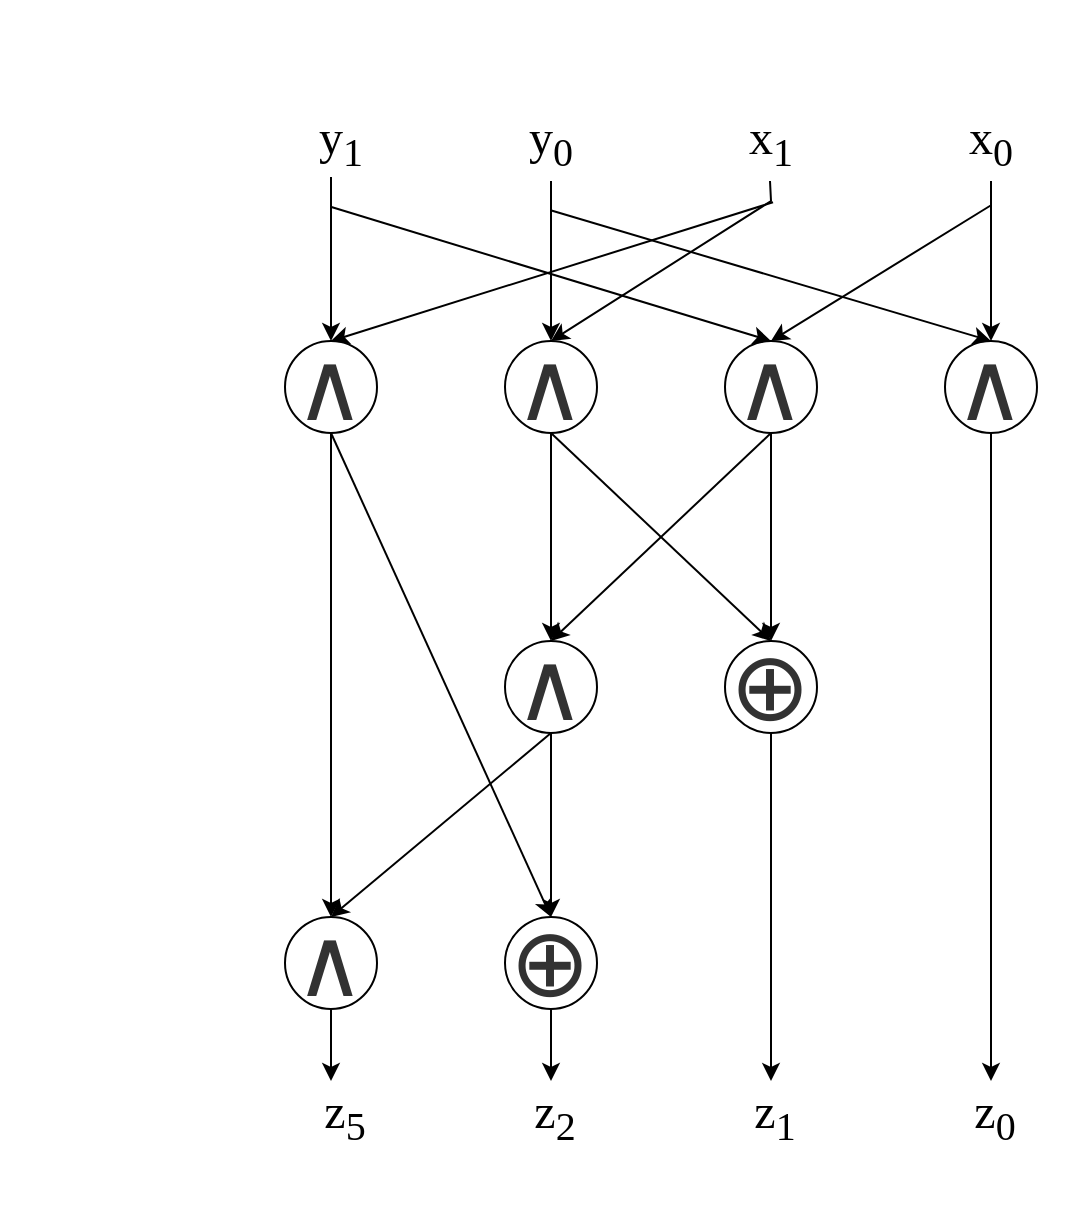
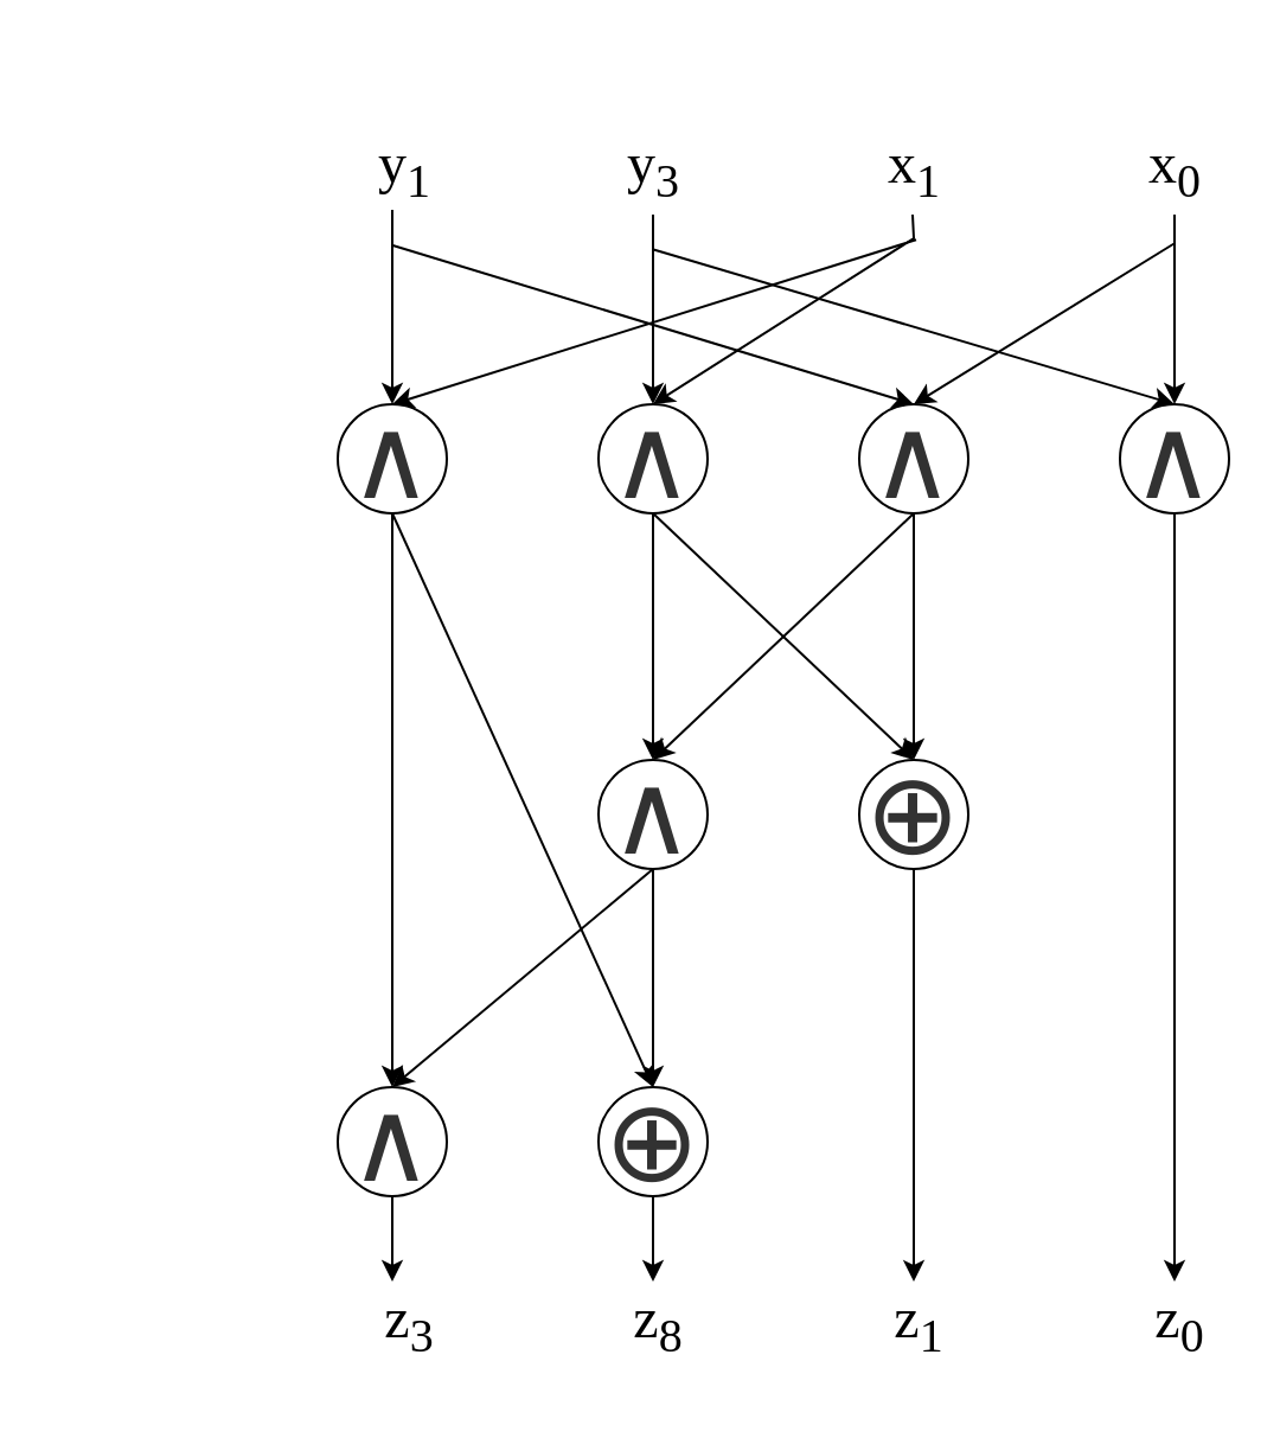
  <mxCell id="0" />
  <mxCell id="1" parent="0" />
  <mxCell id="2" style="edgeStyle=orthogonalEdgeStyle;rounded=0;html=1;exitX=0;exitY=0.5;exitPerimeter=0;entryX=0;entryY=0.5;entryPerimeter=0;labelBackgroundColor=none;startArrow=none;startFill=0;startSize=5;endArrow=none;endFill=0;endSize=5;jettySize=auto;orthogonalLoop=1;strokeWidth=1;fontFamily=Verdana;fontSize=12" edge="1" parent="1"><mxGeometry relative="1" as="geometry"><Array as="points"><mxPoint x="190" y="350" /><mxPoint x="20" y="350" /></Array><mxPoint x="20" y="250" as="targetPoint" /></mxGeometry></mxCell>
  <mxCell id="3" style="edgeStyle=orthogonalEdgeStyle;rounded=0;html=1;exitX=0;exitY=0.5;exitPerimeter=0;entryX=0;entryY=0.5;entryPerimeter=0;labelBackgroundColor=none;startArrow=none;startFill=0;startSize=5;endArrow=none;endFill=0;endSize=5;jettySize=auto;orthogonalLoop=1;strokeWidth=1;fontFamily=Verdana;fontSize=12" edge="1" parent="1"><mxGeometry relative="1" as="geometry"><Array as="points"><mxPoint x="430" y="350" /><mxPoint x="20" y="350" /></Array><mxPoint x="20" y="250" as="targetPoint" /></mxGeometry></mxCell>
  <mxCell id="4" style="edgeStyle=orthogonalEdgeStyle;rounded=0;orthogonalLoop=1;jettySize=auto;html=1;exitX=0.5;exitY=1;exitDx=0;exitDy=0;fontSize=48;" edge="1" parent="1" source="5" target="19"><mxGeometry relative="1" as="geometry" /></mxCell>
  <mxCell id="5" value="&lt;span style=&quot;color: rgb(50 , 50 , 50) ; background-color: rgba(255 , 255 , 255 , 0.01)&quot;&gt;&lt;font style=&quot;font-size: 48px&quot;&gt;∧&lt;/font&gt;&lt;/span&gt;" style="ellipse;whiteSpace=wrap;html=1;aspect=fixed;" vertex="1" parent="1"><mxGeometry x="142" y="170" width="46" height="46" as="geometry" /></mxCell>
  <mxCell id="6" style="edgeStyle=orthogonalEdgeStyle;rounded=0;orthogonalLoop=1;jettySize=auto;html=1;fontFamily=Times New Roman;fontSize=11;" edge="1" parent="1" source="7"><mxGeometry relative="1" as="geometry"><mxPoint x="385" y="540" as="targetPoint" /></mxGeometry></mxCell>
  <mxCell id="7" value="&lt;span style=&quot;color: rgb(50 , 50 , 50) ; background-color: rgba(255 , 255 , 255 , 0.01)&quot;&gt;&lt;font style=&quot;font-size: 48px&quot;&gt;⊕&lt;/font&gt;&lt;/span&gt;" style="ellipse;whiteSpace=wrap;html=1;aspect=fixed;" vertex="1" parent="1"><mxGeometry x="362" y="320" width="46" height="46" as="geometry" /></mxCell>
  <mxCell id="8" style="edgeStyle=orthogonalEdgeStyle;rounded=0;orthogonalLoop=1;jettySize=auto;html=1;exitX=0.5;exitY=1;exitDx=0;exitDy=0;fontSize=48;entryX=0.5;entryY=0;entryDx=0;entryDy=0;" edge="1" parent="1" source="9" target="15"><mxGeometry relative="1" as="geometry"><mxPoint x="275" y="308" as="targetPoint" /></mxGeometry></mxCell>
  <mxCell id="9" value="&lt;span style=&quot;color: rgb(50 , 50 , 50) ; background-color: rgba(255 , 255 , 255 , 0.01)&quot;&gt;&lt;font style=&quot;font-size: 48px&quot;&gt;∧&lt;/font&gt;&lt;/span&gt;" style="ellipse;whiteSpace=wrap;html=1;aspect=fixed;" vertex="1" parent="1"><mxGeometry x="252" y="170" width="46" height="46" as="geometry" /></mxCell>
  <mxCell id="10" style="edgeStyle=orthogonalEdgeStyle;rounded=0;orthogonalLoop=1;jettySize=auto;html=1;exitX=0.5;exitY=1;exitDx=0;exitDy=0;entryX=0.5;entryY=0;entryDx=0;entryDy=0;fontSize=48;" edge="1" parent="1" source="11" target="7"><mxGeometry relative="1" as="geometry" /></mxCell>
  <mxCell id="11" value="&lt;span style=&quot;color: rgb(50 , 50 , 50) ; background-color: rgba(255 , 255 , 255 , 0.01)&quot;&gt;&lt;font style=&quot;font-size: 48px&quot;&gt;∧&lt;/font&gt;&lt;/span&gt;" style="ellipse;whiteSpace=wrap;html=1;aspect=fixed;" vertex="1" parent="1"><mxGeometry x="362" y="170" width="46" height="46" as="geometry" /></mxCell>
  <mxCell id="12" style="edgeStyle=orthogonalEdgeStyle;rounded=0;orthogonalLoop=1;jettySize=auto;html=1;fontFamily=Times New Roman;fontSize=11;" edge="1" parent="1" source="13"><mxGeometry relative="1" as="geometry"><mxPoint x="495" y="540" as="targetPoint" /></mxGeometry></mxCell>
  <mxCell id="13" value="&lt;span style=&quot;color: rgb(50 , 50 , 50) ; background-color: rgba(255 , 255 , 255 , 0.01)&quot;&gt;&lt;font style=&quot;font-size: 48px&quot;&gt;∧&lt;/font&gt;&lt;/span&gt;" style="ellipse;whiteSpace=wrap;html=1;aspect=fixed;" vertex="1" parent="1"><mxGeometry x="472" y="170" width="46" height="46" as="geometry" /></mxCell>
  <mxCell id="14" style="edgeStyle=orthogonalEdgeStyle;rounded=0;orthogonalLoop=1;jettySize=auto;html=1;exitX=0.5;exitY=1;exitDx=0;exitDy=0;fontSize=48;" edge="1" parent="1" source="15"><mxGeometry relative="1" as="geometry"><mxPoint x="275" y="458" as="targetPoint" /></mxGeometry></mxCell>
  <mxCell id="15" value="&lt;span style=&quot;color: rgb(50 , 50 , 50) ; background-color: rgba(255 , 255 , 255 , 0.01)&quot;&gt;&lt;font style=&quot;font-size: 48px&quot;&gt;∧&lt;/font&gt;&lt;/span&gt;" style="ellipse;whiteSpace=wrap;html=1;aspect=fixed;" vertex="1" parent="1"><mxGeometry x="252" y="320" width="46" height="46" as="geometry" /></mxCell>
  <mxCell id="16" style="edgeStyle=orthogonalEdgeStyle;rounded=0;orthogonalLoop=1;jettySize=auto;html=1;fontFamily=Times New Roman;fontSize=11;" edge="1" parent="1" source="17"><mxGeometry relative="1" as="geometry"><mxPoint x="275" y="540" as="targetPoint" /></mxGeometry></mxCell>
  <mxCell id="17" value="&lt;span style=&quot;color: rgb(50 , 50 , 50) ; background-color: rgba(255 , 255 , 255 , 0.01)&quot;&gt;&lt;font style=&quot;font-size: 48px&quot;&gt;⊕&lt;/font&gt;&lt;/span&gt;" style="ellipse;whiteSpace=wrap;html=1;aspect=fixed;" vertex="1" parent="1"><mxGeometry x="252" y="458" width="46" height="46" as="geometry" /></mxCell>
  <mxCell id="18" style="edgeStyle=orthogonalEdgeStyle;rounded=0;orthogonalLoop=1;jettySize=auto;html=1;exitX=0.5;exitY=1;exitDx=0;exitDy=0;fontFamily=Times New Roman;fontSize=11;" edge="1" parent="1" source="19"><mxGeometry relative="1" as="geometry"><mxPoint x="165" y="540" as="targetPoint" /></mxGeometry></mxCell>
  <mxCell id="19" value="&lt;span style=&quot;color: rgb(50 , 50 , 50) ; background-color: rgba(255 , 255 , 255 , 0.01)&quot;&gt;&lt;font style=&quot;font-size: 48px&quot;&gt;∧&lt;/font&gt;&lt;/span&gt;" style="ellipse;whiteSpace=wrap;html=1;aspect=fixed;" vertex="1" parent="1"><mxGeometry x="142" y="458" width="46" height="46" as="geometry" /></mxCell>
  <mxCell id="20" value="" style="endArrow=classic;html=1;rounded=0;fontSize=48;entryX=0.5;entryY=0;entryDx=0;entryDy=0;" edge="1" parent="1" target="5"><mxGeometry width="50" height="50" relative="1" as="geometry"><mxPoint x="165" y="88" as="sourcePoint" /><mxPoint x="180" y="58" as="targetPoint" /></mxGeometry></mxCell>
  <mxCell id="21" value="" style="endArrow=classic;html=1;rounded=0;fontSize=48;exitX=0.5;exitY=1;exitDx=0;exitDy=0;entryX=0.5;entryY=0;entryDx=0;entryDy=0;" edge="1" parent="1" source="9" target="7"><mxGeometry width="50" height="50" relative="1" as="geometry"><mxPoint x="350" y="288" as="sourcePoint" /><mxPoint x="380" y="308" as="targetPoint" /></mxGeometry></mxCell>
  <mxCell id="22" value="" style="endArrow=classic;html=1;rounded=0;fontSize=48;exitX=0.5;exitY=1;exitDx=0;exitDy=0;entryX=0.5;entryY=0;entryDx=0;entryDy=0;" edge="1" parent="1" source="11" target="15"><mxGeometry width="50" height="50" relative="1" as="geometry"><mxPoint x="260" y="258" as="sourcePoint" /><mxPoint x="365" y="338" as="targetPoint" /></mxGeometry></mxCell>
  <mxCell id="23" value="" style="endArrow=classic;html=1;rounded=0;fontSize=48;exitX=0.5;exitY=1;exitDx=0;exitDy=0;entryX=0.5;entryY=0;entryDx=0;entryDy=0;" edge="1" parent="1" source="5" target="17"><mxGeometry width="50" height="50" relative="1" as="geometry"><mxPoint x="160" y="228" as="sourcePoint" /><mxPoint x="270" y="314" as="targetPoint" /></mxGeometry></mxCell>
  <mxCell id="24" value="" style="endArrow=classic;html=1;rounded=0;fontSize=48;entryX=0.5;entryY=0;entryDx=0;entryDy=0;exitX=0.5;exitY=1;exitDx=0;exitDy=0;" edge="1" parent="1" source="15" target="19"><mxGeometry width="50" height="50" relative="1" as="geometry"><mxPoint x="80" y="418" as="sourcePoint" /><mxPoint x="130" y="368" as="targetPoint" /></mxGeometry></mxCell>
  <mxCell id="25" value="" style="endArrow=classic;html=1;rounded=0;fontSize=48;entryX=0.5;entryY=0;entryDx=0;entryDy=0;" edge="1" parent="1" target="9"><mxGeometry width="50" height="50" relative="1" as="geometry"><mxPoint x="275" y="90" as="sourcePoint" /><mxPoint x="320" y="80" as="targetPoint" /></mxGeometry></mxCell>
  <mxCell id="26" value="" style="endArrow=classic;html=1;rounded=0;fontSize=48;entryX=0.5;entryY=0;entryDx=0;entryDy=0;" edge="1" parent="1" target="9"><mxGeometry width="50" height="50" relative="1" as="geometry"><mxPoint x="384.5" y="90" as="sourcePoint" /><mxPoint x="385" y="120" as="targetPoint" /><Array as="points"><mxPoint x="385" y="100" /></Array></mxGeometry></mxCell>
  <mxCell id="27" value="" style="endArrow=classic;html=1;rounded=0;fontSize=48;entryX=0.5;entryY=0;entryDx=0;entryDy=0;" edge="1" parent="1" target="13"><mxGeometry width="50" height="50" relative="1" as="geometry"><mxPoint x="495" y="90" as="sourcePoint" /><mxPoint x="494.5" y="148" as="targetPoint" /></mxGeometry></mxCell>
  <mxCell id="28" value="&lt;font style=&quot;font-size: 24px&quot;&gt;y&lt;sub&gt;1&lt;/sub&gt;&lt;/font&gt;" style="text;html=1;align=center;verticalAlign=middle;resizable=0;points=[];autosize=1;strokeColor=none;fillColor=none;fontSize=48;fontFamily=Times New Roman;" vertex="1" parent="1"><mxGeometry x="150" y="20" width="40" height="80" as="geometry" /></mxCell>
- <mxCell id="29" value="&lt;font style=&quot;font-size: 24px&quot;&gt;y&lt;sub&gt;0&lt;/sub&gt;&lt;/font&gt;" style="text;html=1;align=center;verticalAlign=middle;resizable=0;points=[];autosize=1;strokeColor=none;fillColor=none;fontSize=48;fontFamily=Times New Roman;" vertex="1" parent="1"><mxGeometry x="255" y="20" width="40" height="80" as="geometry" /></mxCell>
+ <mxCell id="29" value="&lt;font style=&quot;font-size: 24px&quot;&gt;y&lt;sub&gt;3&lt;/sub&gt;&lt;/font&gt;" style="text;html=1;align=center;verticalAlign=middle;resizable=0;points=[];autosize=1;strokeColor=none;fillColor=none;fontSize=48;fontFamily=Times New Roman;" vertex="1" parent="1"><mxGeometry x="255" y="20" width="40" height="80" as="geometry" /></mxCell>
  <mxCell id="30" value="&lt;font style=&quot;font-size: 24px&quot;&gt;x&lt;sub&gt;1&lt;/sub&gt;&lt;/font&gt;" style="text;html=1;align=center;verticalAlign=middle;resizable=0;points=[];autosize=1;strokeColor=none;fillColor=none;fontSize=48;fontFamily=Times New Roman;" vertex="1" parent="1"><mxGeometry x="365" y="20" width="40" height="80" as="geometry" /></mxCell>
  <mxCell id="31" value="&lt;font style=&quot;font-size: 24px&quot;&gt;x&lt;sub&gt;0&lt;/sub&gt;&lt;/font&gt;" style="text;html=1;align=center;verticalAlign=middle;resizable=0;points=[];autosize=1;strokeColor=none;fillColor=none;fontSize=48;fontFamily=Times New Roman;" vertex="1" parent="1"><mxGeometry x="475" y="20" width="40" height="80" as="geometry" /></mxCell>
  <mxCell id="32" value="" style="endArrow=classic;html=1;rounded=0;fontFamily=Times New Roman;fontSize=24;entryX=0.5;entryY=0;entryDx=0;entryDy=0;exitX=0.38;exitY=1.038;exitDx=0;exitDy=0;exitPerimeter=0;" edge="1" parent="1" source="28" target="11"><mxGeometry width="50" height="50" relative="1" as="geometry"><mxPoint x="170" y="110" as="sourcePoint" /><mxPoint x="230" y="100" as="targetPoint" /></mxGeometry></mxCell>
  <mxCell id="33" value="" style="endArrow=classic;html=1;rounded=0;fontFamily=Times New Roman;fontSize=24;entryX=0.5;entryY=0;entryDx=0;entryDy=0;exitX=0.525;exitY=1.008;exitDx=0;exitDy=0;exitPerimeter=0;" edge="1" parent="1" source="30" target="5"><mxGeometry width="50" height="50" relative="1" as="geometry"><mxPoint x="205" y="140" as="sourcePoint" /><mxPoint x="255" y="90" as="targetPoint" /></mxGeometry></mxCell>
  <mxCell id="34" value="" style="endArrow=classic;html=1;rounded=0;fontFamily=Times New Roman;fontSize=24;exitX=0.495;exitY=1.058;exitDx=0;exitDy=0;exitPerimeter=0;entryX=0.5;entryY=0;entryDx=0;entryDy=0;" edge="1" parent="1" source="29" target="13"><mxGeometry width="50" height="50" relative="1" as="geometry"><mxPoint x="50" y="140" as="sourcePoint" /><mxPoint x="500" y="160" as="targetPoint" /></mxGeometry></mxCell>
  <mxCell id="35" value="" style="endArrow=classic;html=1;rounded=0;fontFamily=Times New Roman;fontSize=24;entryX=0.5;entryY=0;entryDx=0;entryDy=0;exitX=0.495;exitY=1.028;exitDx=0;exitDy=0;exitPerimeter=0;" edge="1" parent="1" source="31" target="11"><mxGeometry width="50" height="50" relative="1" as="geometry"><mxPoint x="30" y="200" as="sourcePoint" /><mxPoint x="80" y="150" as="targetPoint" /></mxGeometry></mxCell>
- <mxCell id="36" value="&lt;font style=&quot;font-size: 24px&quot;&gt;z&lt;sub&gt;5&lt;/sub&gt;&lt;/font&gt;" style="text;html=1;align=center;verticalAlign=middle;resizable=0;points=[];autosize=1;strokeColor=none;fillColor=none;fontSize=48;fontFamily=Times New Roman;" vertex="1" parent="1"><mxGeometry x="152" y="507" width="40" height="80" as="geometry" /></mxCell>
- <mxCell id="37" value="&lt;font style=&quot;font-size: 24px&quot;&gt;z&lt;sub&gt;2&lt;/sub&gt;&lt;/font&gt;" style="text;html=1;align=center;verticalAlign=middle;resizable=0;points=[];autosize=1;strokeColor=none;fillColor=none;fontSize=48;fontFamily=Times New Roman;" vertex="1" parent="1"><mxGeometry x="257" y="507" width="40" height="80" as="geometry" /></mxCell>
+ <mxCell id="36" value="&lt;font style=&quot;font-size: 24px&quot;&gt;z&lt;sub&gt;3&lt;/sub&gt;&lt;/font&gt;" style="text;html=1;align=center;verticalAlign=middle;resizable=0;points=[];autosize=1;strokeColor=none;fillColor=none;fontSize=48;fontFamily=Times New Roman;" vertex="1" parent="1"><mxGeometry x="152" y="507" width="40" height="80" as="geometry" /></mxCell>
+ <mxCell id="37" value="&lt;font style=&quot;font-size: 24px&quot;&gt;z&lt;sub&gt;8&lt;/sub&gt;&lt;/font&gt;" style="text;html=1;align=center;verticalAlign=middle;resizable=0;points=[];autosize=1;strokeColor=none;fillColor=none;fontSize=48;fontFamily=Times New Roman;" vertex="1" parent="1"><mxGeometry x="257" y="507" width="40" height="80" as="geometry" /></mxCell>
  <mxCell id="38" value="&lt;font style=&quot;font-size: 24px&quot;&gt;z&lt;sub&gt;1&lt;/sub&gt;&lt;/font&gt;" style="text;html=1;align=center;verticalAlign=middle;resizable=0;points=[];autosize=1;strokeColor=none;fillColor=none;fontSize=48;fontFamily=Times New Roman;" vertex="1" parent="1"><mxGeometry x="367" y="507" width="40" height="80" as="geometry" /></mxCell>
  <mxCell id="39" value="&lt;font style=&quot;font-size: 24px&quot;&gt;z&lt;sub&gt;0&lt;/sub&gt;&lt;/font&gt;" style="text;html=1;align=center;verticalAlign=middle;resizable=0;points=[];autosize=1;strokeColor=none;fillColor=none;fontSize=48;fontFamily=Times New Roman;" vertex="1" parent="1"><mxGeometry x="477" y="507" width="40" height="80" as="geometry" /></mxCell>
